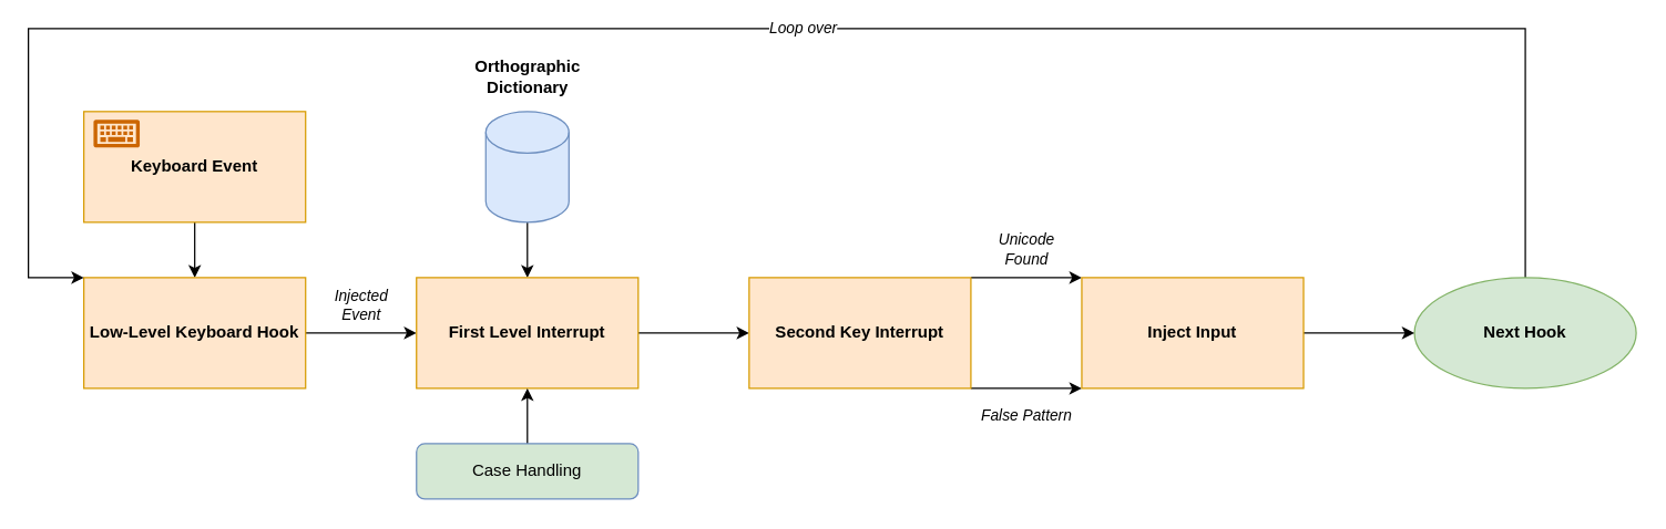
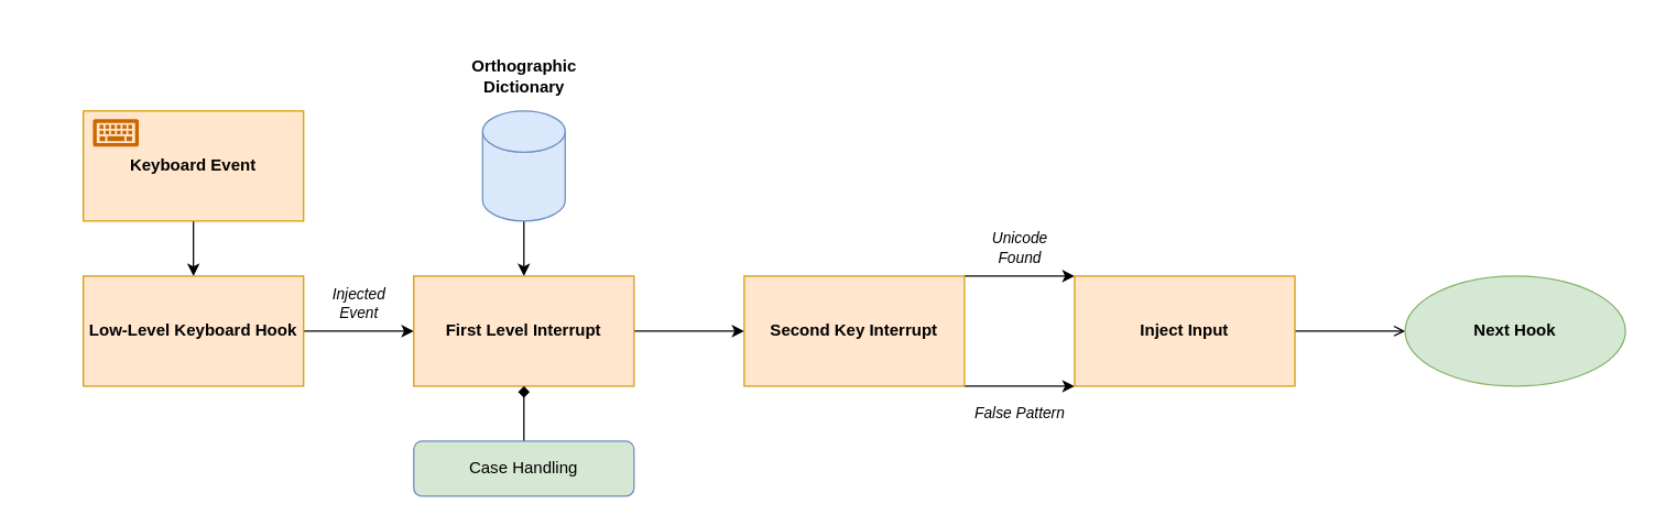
  <mxCell id="0" />
  <mxCell id="1" parent="0" />
  <mxCell id="2" style="edgeStyle=orthogonalEdgeStyle;rounded=0;orthogonalLoop=1;jettySize=auto;html=1;exitX=0.5;exitY=1;exitDx=0;exitDy=0;entryX=0.5;entryY=0;entryDx=0;entryDy=0;" edge="1" parent="1" source="3" target="5"><mxGeometry relative="1" as="geometry" /></mxCell>
  <mxCell id="3" value="&lt;b&gt;Keyboard Event&lt;/b&gt;" style="rounded=0;whiteSpace=wrap;html=1;fillColor=#ffe6cc;strokeColor=#d79b00;" vertex="1" parent="1"><mxGeometry x="60" y="80" width="160" height="80" as="geometry" /></mxCell>
  <mxCell id="4" value="&lt;i&gt;Injected&lt;/i&gt;&lt;div&gt;&lt;i&gt;Event&lt;/i&gt;&lt;/div&gt;" style="edgeStyle=orthogonalEdgeStyle;rounded=0;orthogonalLoop=1;jettySize=auto;html=1;exitX=1;exitY=0.5;exitDx=0;exitDy=0;entryX=0;entryY=0.5;entryDx=0;entryDy=0;" edge="1" parent="1" source="5" target="11"><mxGeometry y="20" relative="1" as="geometry"><mxPoint as="offset" /></mxGeometry></mxCell>
  <mxCell id="5" value="&lt;b&gt;Low-Level Keyboard Hook&lt;/b&gt;" style="rounded=0;whiteSpace=wrap;html=1;fillColor=#ffe6cc;strokeColor=#d79b00;" vertex="1" parent="1"><mxGeometry x="60" y="200" width="160" height="80" as="geometry" /></mxCell>
  <mxCell id="6" value="" style="sketch=0;aspect=fixed;pointerEvents=1;shadow=0;dashed=0;html=1;strokeColor=none;labelPosition=center;verticalLabelPosition=bottom;verticalAlign=top;align=center;fillColor=#CC6600;shape=mxgraph.mscae.enterprise.keyboard" vertex="1" parent="1"><mxGeometry x="67" y="86" width="33.33" height="20" as="geometry" /></mxCell>
  <mxCell id="7" style="edgeStyle=orthogonalEdgeStyle;rounded=0;orthogonalLoop=1;jettySize=auto;html=1;exitX=0.5;exitY=1;exitDx=0;exitDy=0;exitPerimeter=0;entryX=0.5;entryY=0;entryDx=0;entryDy=0;" edge="1" parent="1" source="8" target="11"><mxGeometry relative="1" as="geometry" /></mxCell>
  <mxCell id="8" value="" style="shape=cylinder3;whiteSpace=wrap;html=1;boundedLbl=1;backgroundOutline=1;size=15;fillColor=#dae8fc;strokeColor=#6c8ebf;" vertex="1" parent="1"><mxGeometry x="350" y="80" width="60" height="80" as="geometry" /></mxCell>
  <mxCell id="9" value="&lt;span style=&quot;text-wrap-mode: wrap;&quot;&gt;&lt;b&gt;Orthographic Dictionary&lt;/b&gt;&lt;/span&gt;" style="text;html=1;align=center;verticalAlign=middle;resizable=0;points=[];autosize=1;strokeColor=none;fillColor=none;" vertex="1" parent="1"><mxGeometry x="305" y="40" width="150" height="30" as="geometry" /></mxCell>
  <mxCell id="10" style="edgeStyle=orthogonalEdgeStyle;rounded=0;orthogonalLoop=1;jettySize=auto;html=1;exitX=1;exitY=0.5;exitDx=0;exitDy=0;entryX=0;entryY=0.5;entryDx=0;entryDy=0;" edge="1" parent="1" source="11" target="16"><mxGeometry relative="1" as="geometry" /></mxCell>
  <mxCell id="11" value="&lt;b&gt;First Level Interrupt&lt;/b&gt;" style="rounded=0;whiteSpace=wrap;html=1;fillColor=#ffe6cc;strokeColor=#d79b00;" vertex="1" parent="1"><mxGeometry x="300" y="200" width="160" height="80" as="geometry" /></mxCell>
- <mxCell id="12" style="edgeStyle=orthogonalEdgeStyle;rounded=0;orthogonalLoop=1;jettySize=auto;html=1;exitX=0.5;exitY=0;exitDx=0;exitDy=0;" edge="1" parent="1" source="13" target="11"><mxGeometry relative="1" as="geometry" /></mxCell>
+ <mxCell id="12" style="edgeStyle=orthogonalEdgeStyle;rounded=0;orthogonalLoop=1;jettySize=auto;html=1;exitX=0.5;exitY=0;exitDx=0;exitDy=0;endArrow=diamond;" edge="1" parent="1" source="13" target="11"><mxGeometry relative="1" as="geometry" /></mxCell>
  <mxCell id="13" value="Case Handling" style="rounded=1;whiteSpace=wrap;html=1;fillColor=#d5e8d4;strokeColor=#6c8ebf;" vertex="1" parent="1"><mxGeometry x="300" y="320" width="160" height="40" as="geometry" /></mxCell>
  <mxCell id="14" value="Unicode&lt;div&gt;Found&lt;/div&gt;" style="edgeStyle=orthogonalEdgeStyle;rounded=0;orthogonalLoop=1;jettySize=auto;html=1;exitX=1;exitY=0;exitDx=0;exitDy=0;fontStyle=2;entryX=0;entryY=0;entryDx=0;entryDy=0;" edge="1" parent="1" source="16" target="20"><mxGeometry y="20" relative="1" as="geometry"><Array as="points"><mxPoint x="740" y="200" /><mxPoint x="740" y="200" /></Array><mxPoint as="offset" /></mxGeometry></mxCell>
  <mxCell id="15" value="False Pattern" style="edgeStyle=orthogonalEdgeStyle;rounded=0;orthogonalLoop=1;jettySize=auto;html=1;exitX=1;exitY=1;exitDx=0;exitDy=0;entryX=0;entryY=1;entryDx=0;entryDy=0;fontStyle=2" edge="1" parent="1" source="16" target="20"><mxGeometry y="-20" relative="1" as="geometry"><Array as="points"><mxPoint x="750" y="280" /><mxPoint x="750" y="280" /></Array><mxPoint as="offset" /></mxGeometry></mxCell>
  <mxCell id="16" value="&lt;b&gt;Second Key Interrupt&lt;/b&gt;" style="rounded=0;whiteSpace=wrap;html=1;fillColor=#ffe6cc;strokeColor=#d79b00;" vertex="1" parent="1"><mxGeometry x="540" y="200" width="160" height="80" as="geometry" /></mxCell>
- <mxCell id="17" value="Loop over" style="edgeStyle=orthogonalEdgeStyle;rounded=0;orthogonalLoop=1;jettySize=auto;html=1;exitX=0.5;exitY=0;exitDx=0;exitDy=0;entryX=0;entryY=0;entryDx=0;entryDy=0;fontStyle=2" edge="1" parent="1" source="18" target="5"><mxGeometry x="-0.053" relative="1" as="geometry"><Array as="points"><mxPoint x="1100" y="20" /><mxPoint x="20" y="20" /><mxPoint x="20" y="200" /></Array><mxPoint as="offset" /></mxGeometry></mxCell>
  <mxCell id="18" value="Next Hook" style="ellipse;whiteSpace=wrap;html=1;fillColor=#d5e8d4;strokeColor=#82b366;fontStyle=1" vertex="1" parent="1"><mxGeometry x="1020" y="200" width="160" height="80" as="geometry" /></mxCell>
- <mxCell id="19" style="edgeStyle=orthogonalEdgeStyle;rounded=0;orthogonalLoop=1;jettySize=auto;html=1;exitX=1;exitY=0.5;exitDx=0;exitDy=0;entryX=0;entryY=0.5;entryDx=0;entryDy=0;" edge="1" parent="1" source="20" target="18"><mxGeometry relative="1" as="geometry" /></mxCell>
+ <mxCell id="19" style="edgeStyle=orthogonalEdgeStyle;rounded=0;orthogonalLoop=1;jettySize=auto;html=1;exitX=1;exitY=0.5;exitDx=0;exitDy=0;entryX=0;entryY=0.5;entryDx=0;entryDy=0;endArrow=open;" edge="1" parent="1" source="20" target="18"><mxGeometry relative="1" as="geometry" /></mxCell>
  <mxCell id="20" value="&lt;b&gt;Inject Input&lt;/b&gt;" style="rounded=0;whiteSpace=wrap;html=1;fillColor=#ffe6cc;strokeColor=#d79b00;" vertex="1" parent="1"><mxGeometry x="780" y="200" width="160" height="80" as="geometry" /></mxCell>
